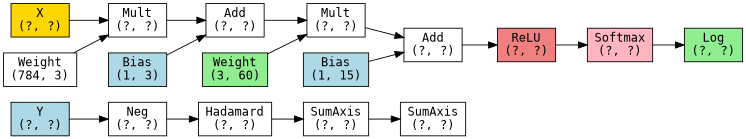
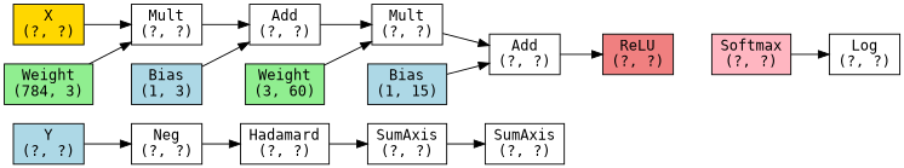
  digraph {
    fontname="DejaVu Sans Mono"
    rankdir=LR
    node [fillcolor=white fontname="DejaVu Sans Mono" shape=box style=filled]
    edge [fontname="DejaVu Sans Mono"]
    n1 [label="SumAxis\n(?, ?)"]
    n2 [label="SumAxis\n(?, ?)"]
    n3 [label="Hadamard\n(?, ?)"]
    n4 [label="Neg\n(?, ?)"]
    n5 [fillcolor=lightblue label="Y\n(?, ?)"]
-   n6 [fillcolor=lightgreen label="Log\n(?, ?)"]
+   n6 [label="Log\n(?, ?)"]
    n7 [fillcolor=lightpink label="Softmax\n(?, ?)"]
    n8 [fillcolor=lightcoral label="ReLU\n(?, ?)"]
    n9 [label="Add\n(?, ?)"]
    n10 [label="Mult\n(?, ?)"]
    n11 [label="Add\n(?, ?)"]
    n12 [label="Mult\n(?, ?)"]
    n13 [fillcolor=gold label="X\n(?, ?)"]
-   n14 [label="Weight\n(784, 3)"]
+   n14 [fillcolor=lightgreen label="Weight\n(784, 3)"]
    n15 [fillcolor=lightblue label="Bias\n(1, 3)"]
    n16 [fillcolor=lightgreen label="Weight\n(3, 60)"]
    n17 [fillcolor=lightblue label="Bias\n(1, 15)"]
    n2 -> n1
    n3 -> n2
    n4 -> n3
    n5 -> n4
    n7 -> n6
-   n8 -> n7
    n9 -> n8
    n10 -> n9
    n11 -> n10
    n12 -> n11
    n13 -> n12
    n14 -> n12
    n15 -> n11
    n16 -> n10
    n17 -> n9
  }
